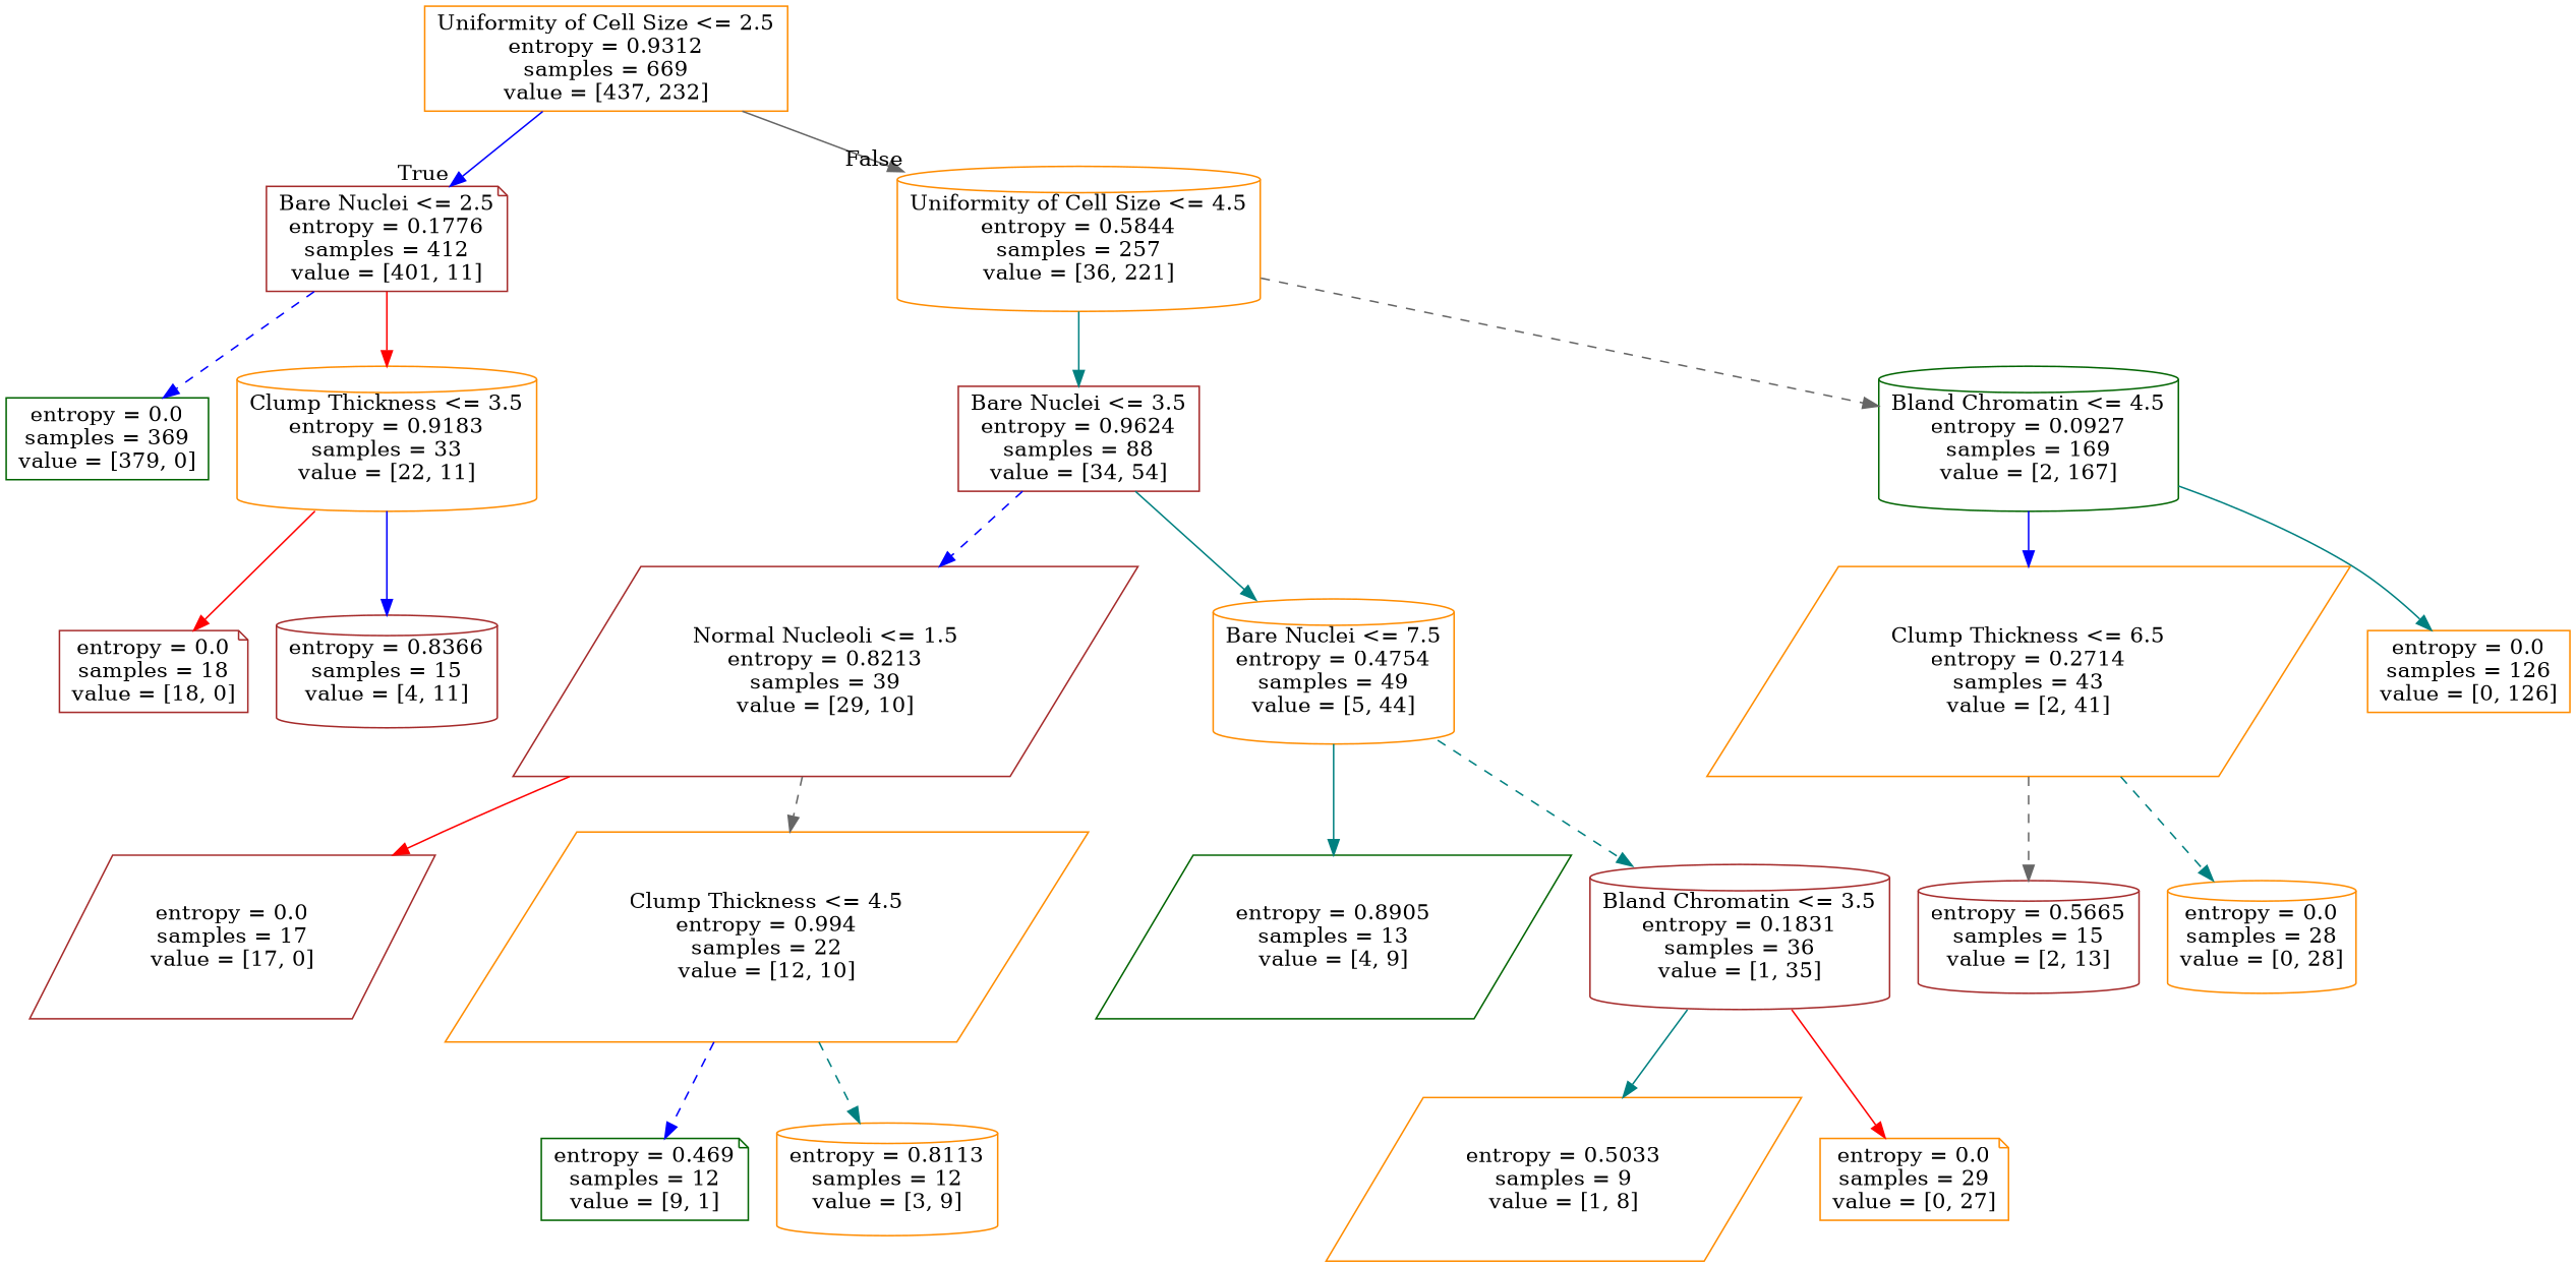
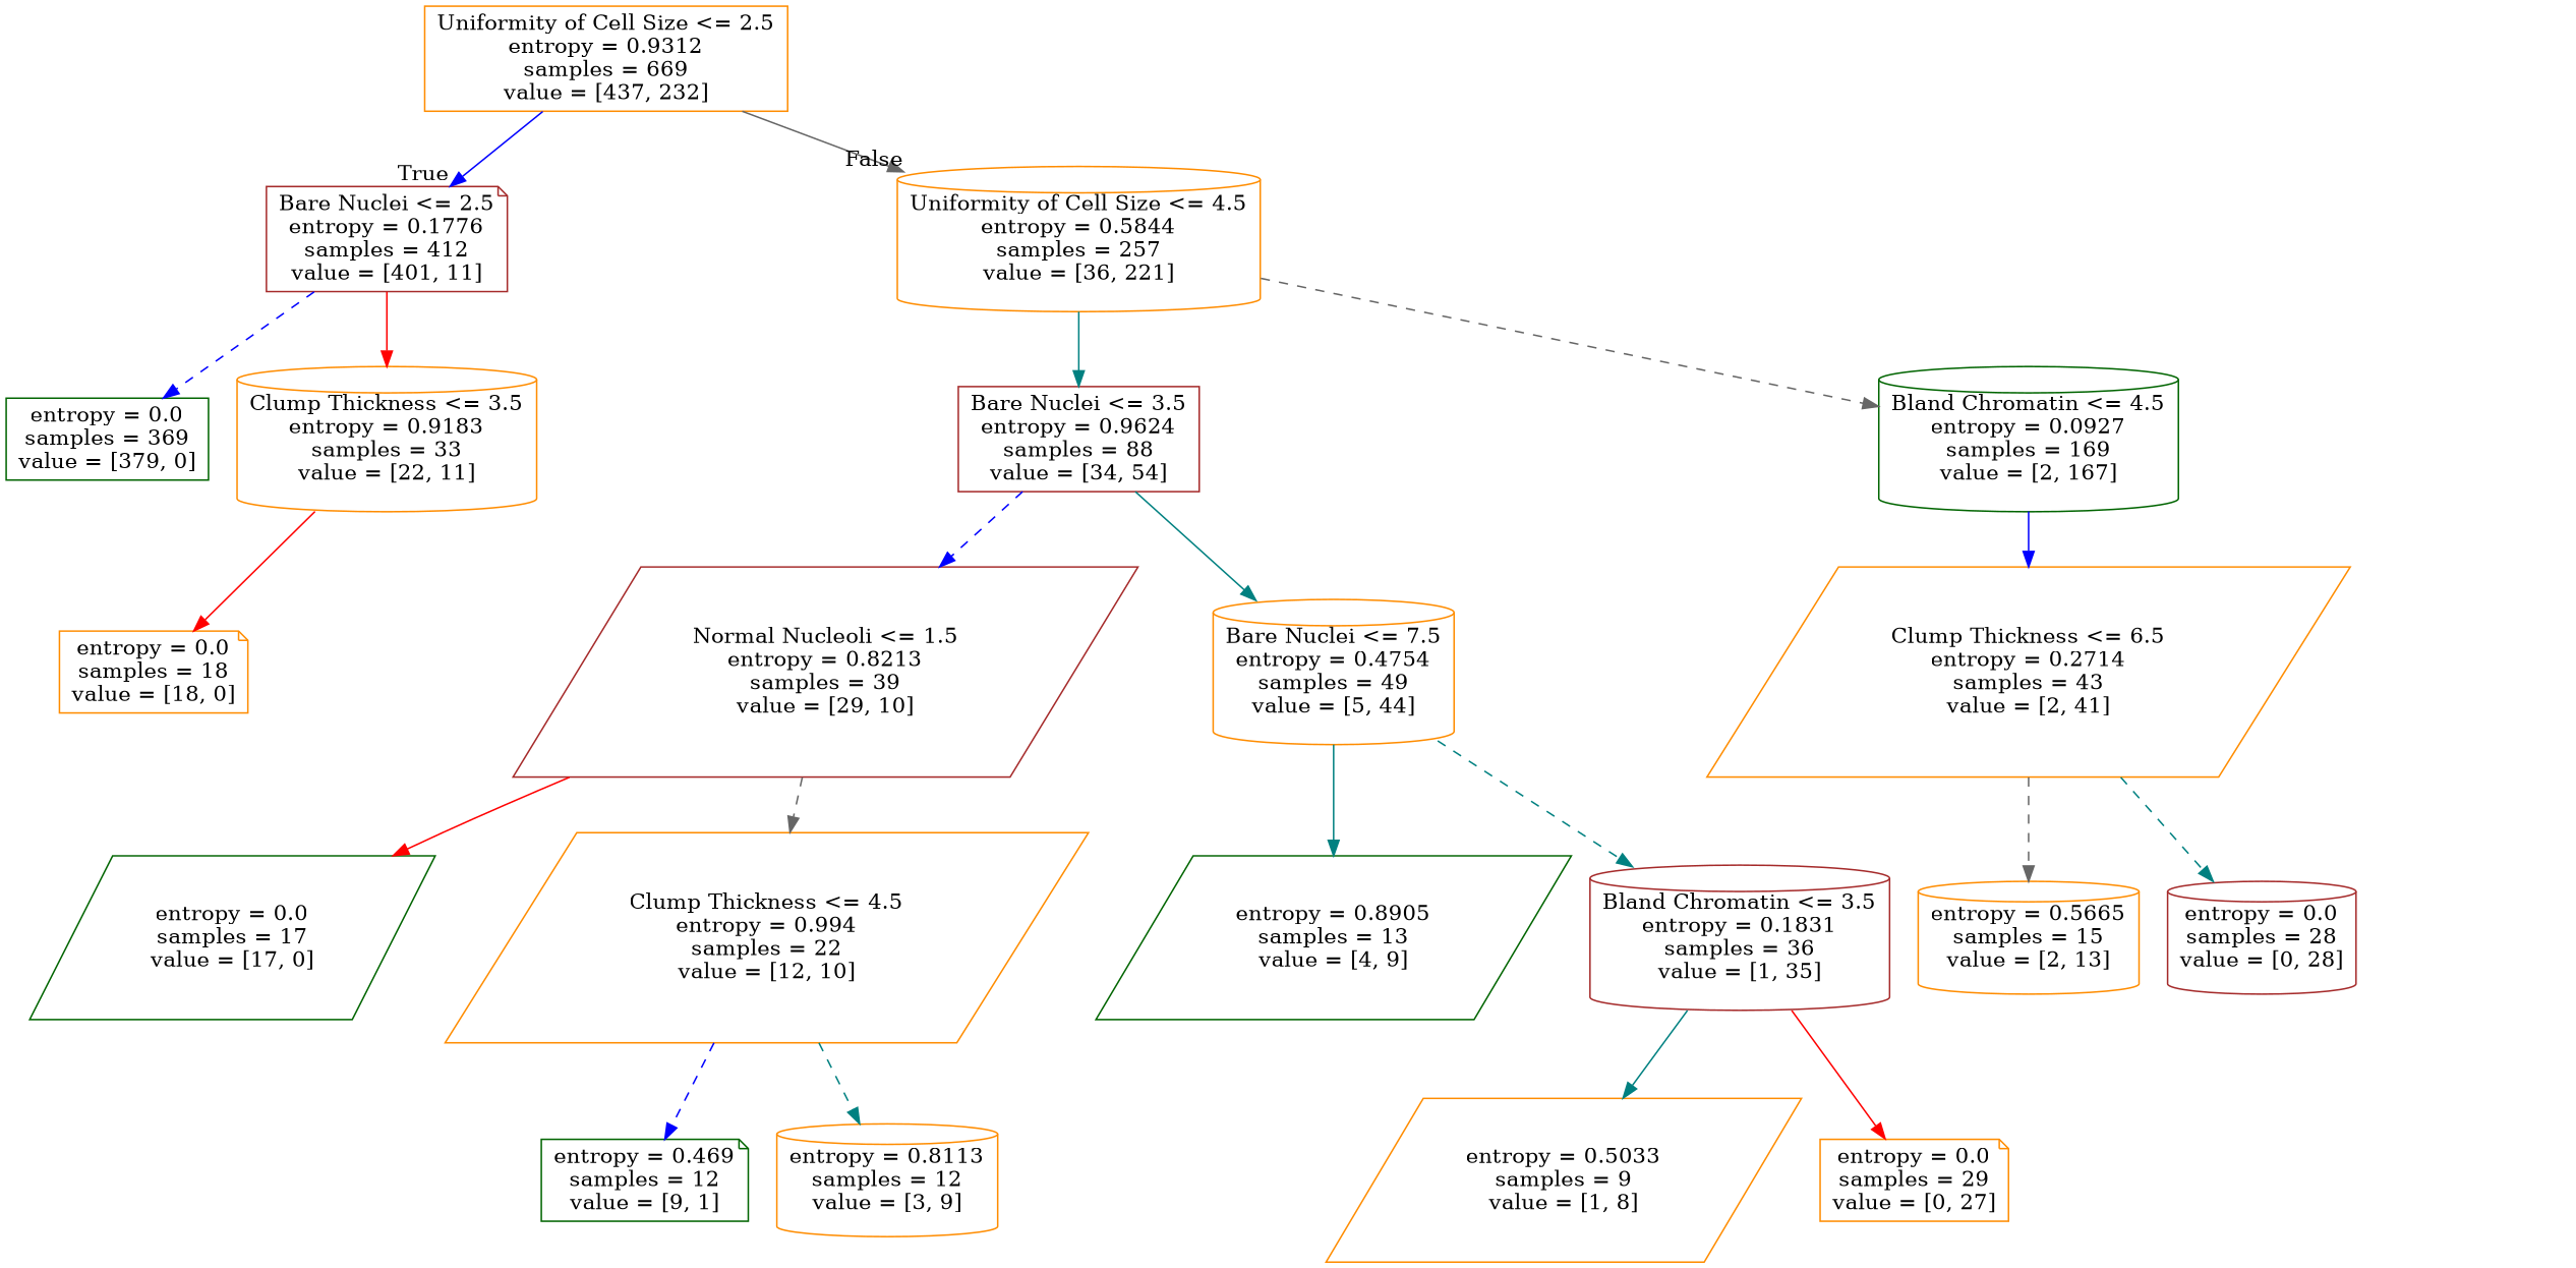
  digraph {
    node [color=darkorange shape=cylinder]
    edge [color=teal style=solid]
    n1 [label="Uniformity of Cell Size <= 2.5\nentropy = 0.9312\nsamples = 669\nvalue = [437, 232]" shape=box]
    n2 [color=brown label="Bare Nuclei <= 2.5\nentropy = 0.1776\nsamples = 412\nvalue = [401, 11]" shape=note]
    n3 [label="Uniformity of Cell Size <= 4.5\nentropy = 0.5844\nsamples = 257\nvalue = [36, 221]"]
    n4 [color=darkgreen label="entropy = 0.0\nsamples = 369\nvalue = [379, 0]" shape=box]
    n5 [label="Clump Thickness <= 3.5\nentropy = 0.9183\nsamples = 33\nvalue = [22, 11]"]
    n6 [color=brown label="Bare Nuclei <= 3.5\nentropy = 0.9624\nsamples = 88\nvalue = [34, 54]" shape=box]
    n7 [color=darkgreen label="Bland Chromatin <= 4.5\nentropy = 0.0927\nsamples = 169\nvalue = [2, 167]"]
-   n8 [color=brown label="entropy = 0.0\nsamples = 18\nvalue = [18, 0]" shape=note]
-   n9 [color=brown label="entropy = 0.8366\nsamples = 15\nvalue = [4, 11]"]
+   n8 [label="entropy = 0.0\nsamples = 18\nvalue = [18, 0]" shape=note]
    n10 [color=brown label="Normal Nucleoli <= 1.5\nentropy = 0.8213\nsamples = 39\nvalue = [29, 10]" shape=parallelogram]
    n11 [label="Bare Nuclei <= 7.5\nentropy = 0.4754\nsamples = 49\nvalue = [5, 44]"]
    n12 [label="Clump Thickness <= 6.5\nentropy = 0.2714\nsamples = 43\nvalue = [2, 41]" shape=parallelogram]
-   n13 [label="entropy = 0.0\nsamples = 126\nvalue = [0, 126]" shape=box]
-   n14 [color=brown label="entropy = 0.0\nsamples = 17\nvalue = [17, 0]" shape=parallelogram]
+   n14 [color=darkgreen label="entropy = 0.0\nsamples = 17\nvalue = [17, 0]" shape=parallelogram]
    n15 [label="Clump Thickness <= 4.5\nentropy = 0.994\nsamples = 22\nvalue = [12, 10]" shape=parallelogram]
    n16 [color=darkgreen label="entropy = 0.8905\nsamples = 13\nvalue = [4, 9]" shape=parallelogram]
    n17 [color=brown label="Bland Chromatin <= 3.5\nentropy = 0.1831\nsamples = 36\nvalue = [1, 35]"]
    n18 [color=darkgreen label="entropy = 0.469\nsamples = 12\nvalue = [9, 1]" shape=note]
    n19 [label="entropy = 0.8113\nsamples = 12\nvalue = [3, 9]"]
    n20 [label="entropy = 0.5033\nsamples = 9\nvalue = [1, 8]" shape=parallelogram]
    n21 [label="entropy = 0.0\nsamples = 29\nvalue = [0, 27]" shape=note]
-   n22 [color=brown label="entropy = 0.5665\nsamples = 15\nvalue = [2, 13]"]
-   n23 [label="entropy = 0.0\nsamples = 28\nvalue = [0, 28]"]
+   n22 [label="entropy = 0.5665\nsamples = 15\nvalue = [2, 13]"]
+   n23 [color=brown label="entropy = 0.0\nsamples = 28\nvalue = [0, 28]"]
    n1 -> n2 [color=blue headlabel=True labelangle=45 labeldistance=2.5]
    n1 -> n3 [color=gray40 headlabel=False labelangle=-45 labeldistance=2.5]
    n2 -> n4 [color=blue style=dashed]
    n2 -> n5 [color=red]
    n3 -> n6
    n3 -> n7 [color=gray40 style=dashed]
    n5 -> n8 [color=red]
-   n5 -> n9 [color=blue]
    n6 -> n10 [color=blue style=dashed]
    n6 -> n11
    n7 -> n12 [color=blue]
-   n7 -> n13
    n10 -> n14 [color=red]
    n10 -> n15 [color=gray40 style=dashed]
    n11 -> n16
    n11 -> n17 [style=dashed]
    n12 -> n22 [color=gray40 style=dashed]
    n12 -> n23 [style=dashed]
    n15 -> n18 [color=blue style=dashed]
    n15 -> n19 [style=dashed]
    n17 -> n20
    n17 -> n21 [color=red]
  }
